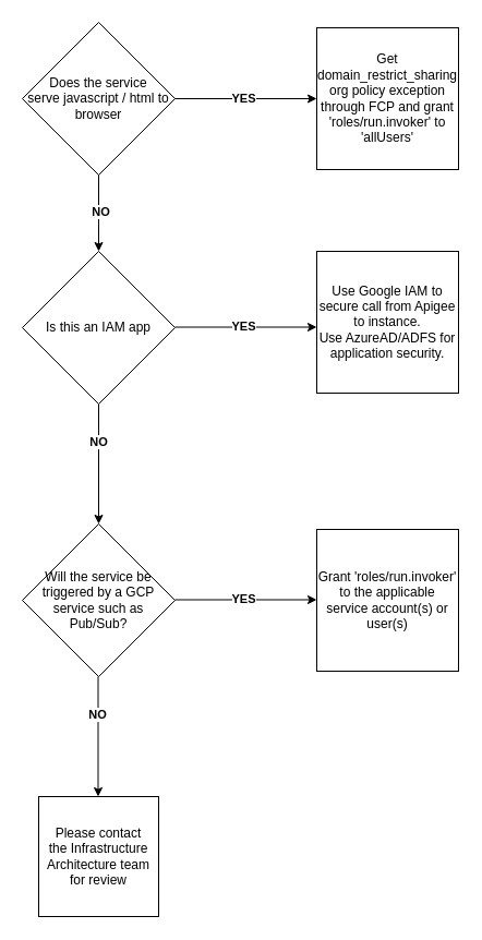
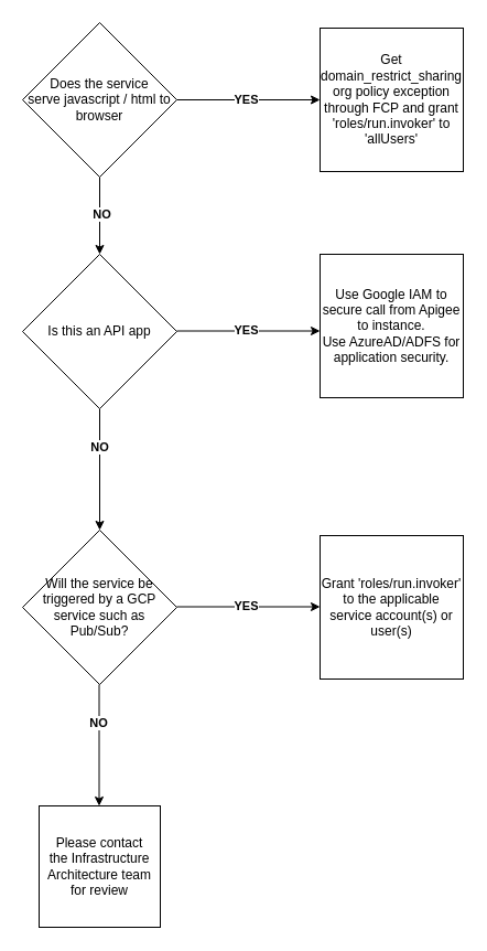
  <mxCell id="0" />
  <mxCell id="1" parent="0" />
- <mxCell id="2" value="Is this an IAM app" style="rhombus;whiteSpace=wrap;html=1;" parent="1" vertex="1"><mxGeometry x="20" y="230" width="140" height="140" as="geometry" /></mxCell>
+ <mxCell id="2" value="Is this an API app" style="rhombus;whiteSpace=wrap;html=1;" parent="1" vertex="1"><mxGeometry x="20" y="230" width="140" height="140" as="geometry" /></mxCell>
  <mxCell id="3" value="" style="endArrow=classic;html=1;rounded=0;" parent="1" edge="1"><mxGeometry width="50" height="50" relative="1" as="geometry"><mxPoint x="160" y="299.5" as="sourcePoint" /><mxPoint x="290" y="299.5" as="targetPoint" /></mxGeometry></mxCell>
  <mxCell id="4" value="YES" style="edgeLabel;html=1;align=center;verticalAlign=middle;resizable=0;points=[];fontStyle=1" parent="3" vertex="1" connectable="0"><mxGeometry x="-0.046" y="1" relative="1" as="geometry"><mxPoint as="offset" /></mxGeometry></mxCell>
  <mxCell id="5" value="" style="endArrow=classic;html=1;rounded=0;exitX=0.5;exitY=1;exitDx=0;exitDy=0;" parent="1" source="2" edge="1"><mxGeometry width="50" height="50" relative="1" as="geometry"><mxPoint x="140" y="480" as="sourcePoint" /><mxPoint x="90" y="480" as="targetPoint" /></mxGeometry></mxCell>
  <mxCell id="6" value="NO" style="edgeLabel;html=1;align=center;verticalAlign=middle;resizable=0;points=[];fontStyle=1" parent="5" vertex="1" connectable="0"><mxGeometry x="-0.38" y="-1" relative="1" as="geometry"><mxPoint as="offset" /></mxGeometry></mxCell>
  <mxCell id="7" value="Does the service&lt;br&gt;serve javascript / html to browser" style="rhombus;whiteSpace=wrap;html=1;" parent="1" vertex="1"><mxGeometry x="20" y="20" width="140" height="140" as="geometry" /></mxCell>
  <mxCell id="8" value="" style="endArrow=classic;html=1;rounded=0;entryX=0.5;entryY=0;entryDx=0;entryDy=0;" parent="1" target="2" edge="1"><mxGeometry width="50" height="50" relative="1" as="geometry"><mxPoint x="90" y="160" as="sourcePoint" /><mxPoint x="220" y="160" as="targetPoint" /></mxGeometry></mxCell>
  <mxCell id="9" value="NO" style="edgeLabel;html=1;align=center;verticalAlign=middle;resizable=0;points=[];fontStyle=1" parent="8" vertex="1" connectable="0"><mxGeometry x="-0.046" y="1" relative="1" as="geometry"><mxPoint as="offset" /></mxGeometry></mxCell>
  <mxCell id="10" value="Will the service be triggered by a GCP service such as Pub/Sub?" style="rhombus;whiteSpace=wrap;html=1;" parent="1" vertex="1"><mxGeometry x="20" y="480" width="140" height="140" as="geometry" /></mxCell>
  <mxCell id="11" value="" style="endArrow=classic;html=1;rounded=0;" parent="1" edge="1"><mxGeometry width="50" height="50" relative="1" as="geometry"><mxPoint x="160" y="549.5" as="sourcePoint" /><mxPoint x="290" y="549.5" as="targetPoint" /></mxGeometry></mxCell>
  <mxCell id="12" value="YES" style="edgeLabel;html=1;align=center;verticalAlign=middle;resizable=0;points=[];fontStyle=1" parent="11" vertex="1" connectable="0"><mxGeometry x="-0.046" y="1" relative="1" as="geometry"><mxPoint as="offset" /></mxGeometry></mxCell>
  <mxCell id="13" value="Grant 'roles/run.invoker' to the applicable service account(s) or user(s)" style="whiteSpace=wrap;html=1;aspect=fixed;" parent="1" vertex="1"><mxGeometry x="290" y="485" width="130" height="130" as="geometry" /></mxCell>
  <mxCell id="14" value="" style="endArrow=classic;html=1;rounded=0;exitX=0.5;exitY=1;exitDx=0;exitDy=0;" parent="1" edge="1"><mxGeometry width="50" height="50" relative="1" as="geometry"><mxPoint x="89.5" y="620" as="sourcePoint" /><mxPoint x="89.5" y="730" as="targetPoint" /></mxGeometry></mxCell>
  <mxCell id="15" value="NO" style="edgeLabel;html=1;align=center;verticalAlign=middle;resizable=0;points=[];fontStyle=1" parent="14" vertex="1" connectable="0"><mxGeometry x="-0.38" y="-1" relative="1" as="geometry"><mxPoint as="offset" /></mxGeometry></mxCell>
  <mxCell id="16" value="Please contact the&amp;nbsp;Infrastructure Architecture team for review" style="whiteSpace=wrap;html=1;aspect=fixed;" parent="1" vertex="1"><mxGeometry x="35" y="730" width="110" height="110" as="geometry" /></mxCell>
  <mxCell id="17" value="" style="endArrow=classic;html=1;rounded=0;entryX=0;entryY=0.5;entryDx=0;entryDy=0;" parent="1" target="19" edge="1"><mxGeometry width="50" height="50" relative="1" as="geometry"><mxPoint x="160" y="90" as="sourcePoint" /><mxPoint x="330" y="100" as="targetPoint" /></mxGeometry></mxCell>
  <mxCell id="18" value="YES" style="edgeLabel;html=1;align=center;verticalAlign=middle;resizable=0;points=[];fontStyle=1" parent="17" vertex="1" connectable="0"><mxGeometry x="-0.046" y="1" relative="1" as="geometry"><mxPoint as="offset" /></mxGeometry></mxCell>
  <mxCell id="19" value="Get domain_restrict_sharing org policy exception through FCP and grant 'roles/run.invoker' to 'allUsers'" style="whiteSpace=wrap;html=1;aspect=fixed;" parent="1" vertex="1"><mxGeometry x="290" y="25" width="130" height="130" as="geometry" /></mxCell>
  <mxCell id="20" value="&lt;span style=&quot;background-color: initial;&quot;&gt;Use Google IAM to secure call from Apigee to instance.&lt;/span&gt;&lt;br&gt;&lt;span style=&quot;background-color: initial;&quot;&gt;Use AzureAD/ADFS for application security.&lt;/span&gt;" style="whiteSpace=wrap;html=1;aspect=fixed;align=center;" vertex="1" parent="1"><mxGeometry x="290" y="230" width="130" height="130" as="geometry" /></mxCell>
